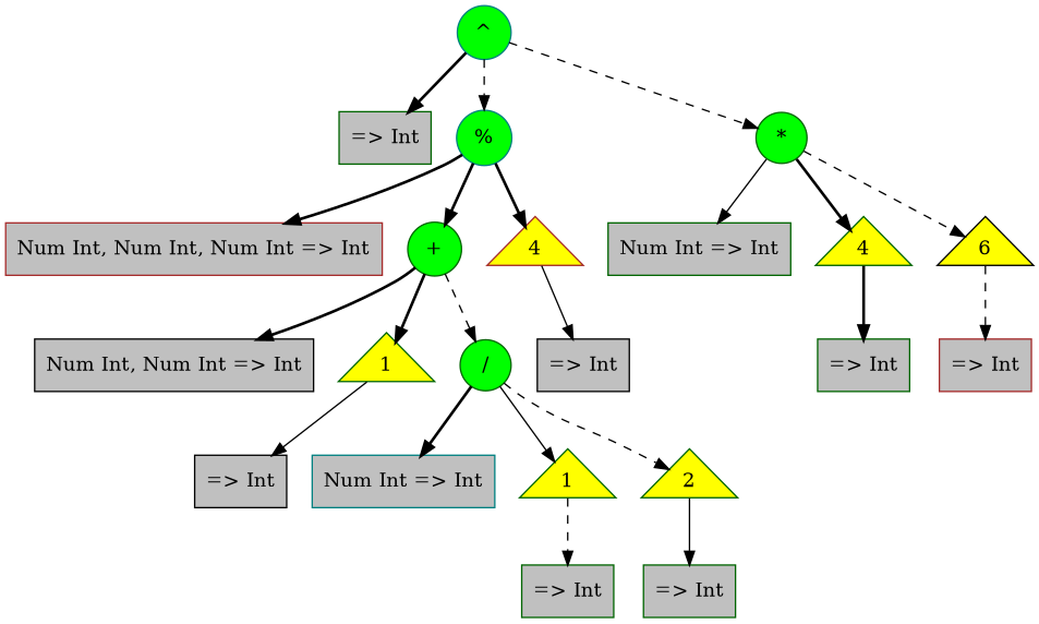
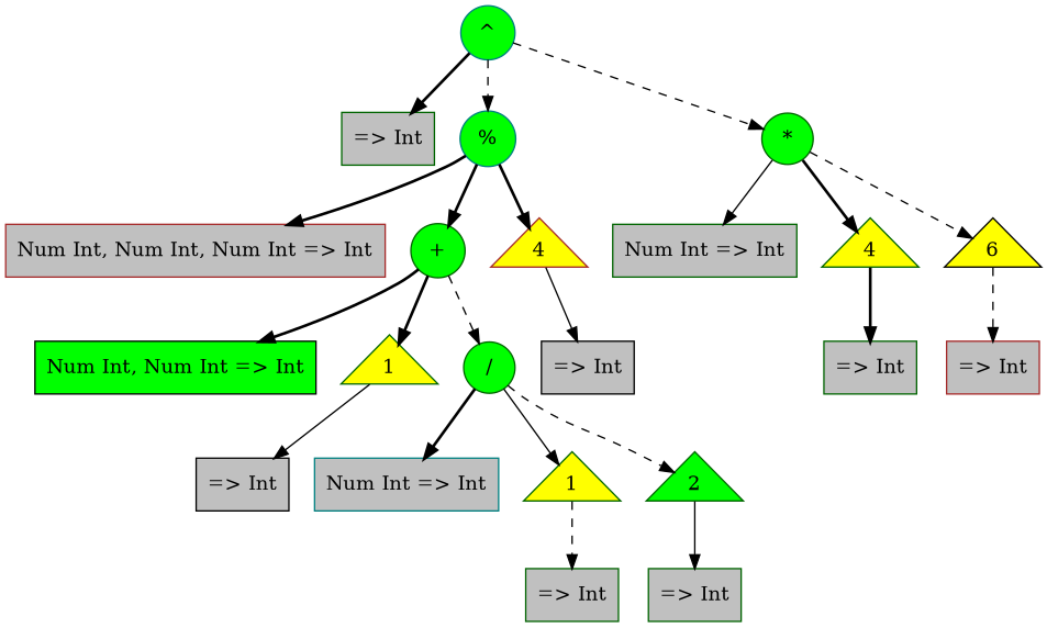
  digraph {
    ordering=out
    node [color=darkgreen fillcolor=gray shape=record style=filled]
    edge [style=bold]
    n1 [color=teal fillcolor=green label="^" shape=circle]
    n2 [label=" =\> Int"]
    n3 [color=teal fillcolor=green label="%" shape=circle]
    n4 [fillcolor=green label="*" shape=circle]
    n5 [color=brown label="Num Int, Num Int, Num Int =\> Int"]
    n6 [fillcolor=green label="+" shape=circle]
    n7 [color=brown fillcolor=yellow label=4 shape=triangle]
    n8 [label="Num Int =\> Int"]
    n9 [fillcolor=yellow label=4 shape=triangle]
    n10 [color=black fillcolor=yellow label=6 shape=triangle]
-   n11 [color=black label="Num Int, Num Int =\> Int"]
+   n11 [color=black fillcolor=green label="Num Int, Num Int =\> Int"]
    n12 [fillcolor=yellow label=1 shape=triangle]
    n13 [fillcolor=green label="/" shape=circle]
    n14 [color=black label=" =\> Int"]
    n15 [color=black label=" =\> Int"]
    n16 [color=teal label="Num Int =\> Int"]
    n17 [fillcolor=yellow label=1 shape=triangle]
-   n18 [fillcolor=yellow label=2 shape=triangle]
+   n18 [fillcolor=green label=2 shape=triangle]
    n19 [label=" =\> Int"]
    n20 [label=" =\> Int"]
    n21 [label=" =\> Int"]
    n22 [color=brown label=" =\> Int"]
    n1 -> n2
    n1 -> n3 [style=dashed]
    n1 -> n4 [style=dashed]
    n3 -> n5
    n3 -> n6
    n3 -> n7
    n4 -> n8 [style=solid]
    n4 -> n9
    n4 -> n10 [style=dashed]
    n6 -> n11
    n6 -> n12
    n6 -> n13 [style=dashed]
    n7 -> n14 [style=solid]
    n9 -> n21
    n10 -> n22 [style=dashed]
    n12 -> n15 [style=solid]
    n13 -> n16
    n13 -> n17 [style=solid]
    n13 -> n18 [style=dashed]
    n17 -> n19 [style=dashed]
    n18 -> n20 [style=solid]
  }
